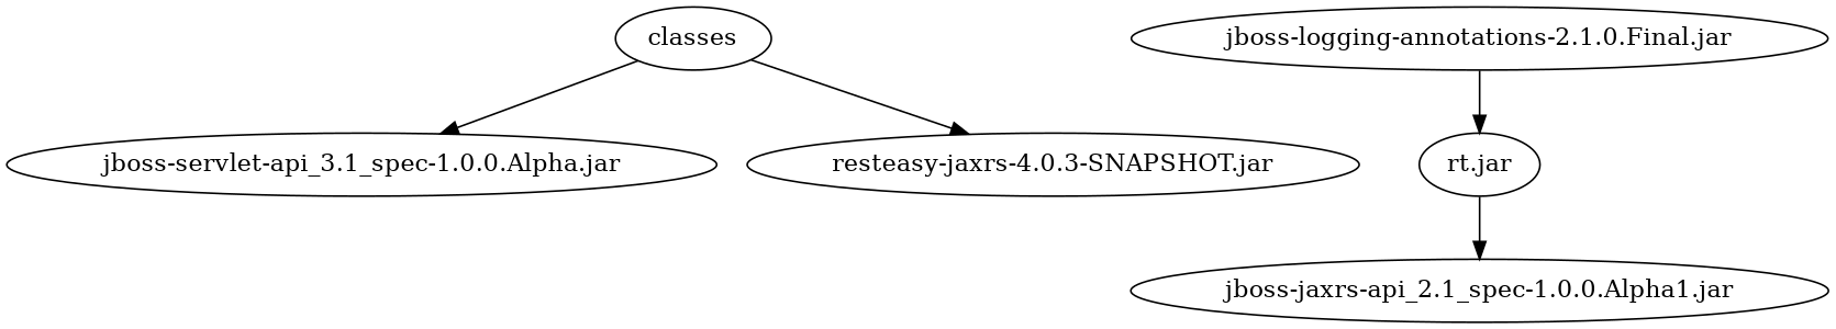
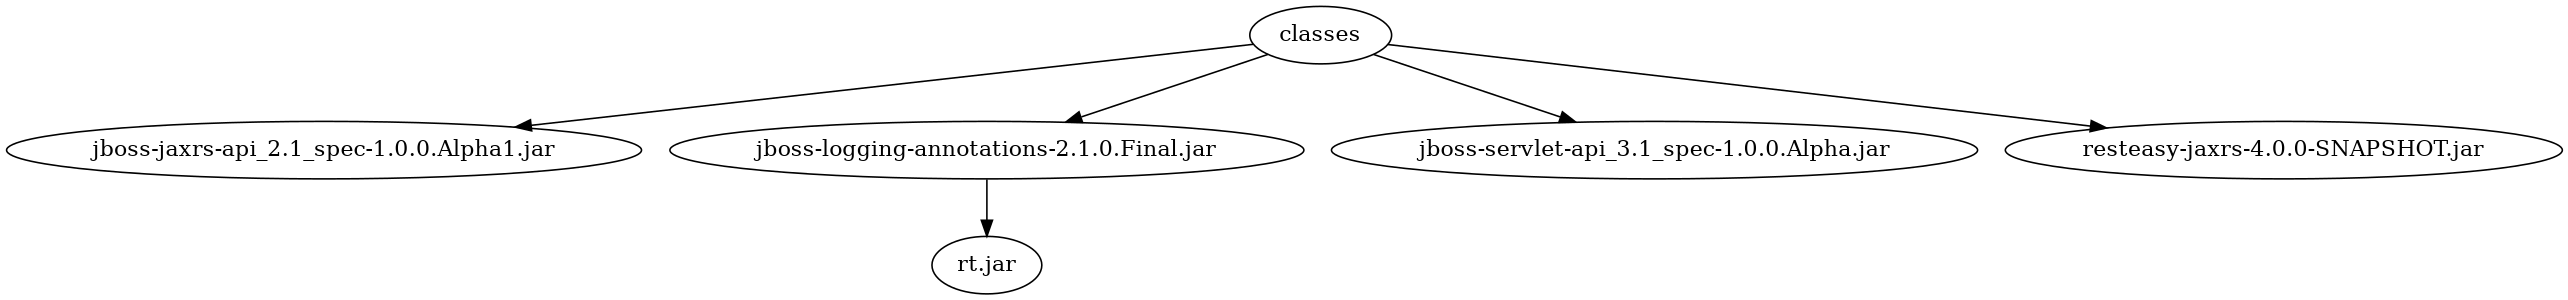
  digraph {
    classes
    "jboss-jaxrs-api_2.1_spec-1.0.0.Alpha1.jar"
    "jboss-logging-annotations-2.1.0.Final.jar"
    n4 [label="jboss-servlet-api_3.1_spec-1.0.0.Alpha.jar"]
-   "resteasy-jaxrs-4.0.0-SNAPSHOT.jar" [label="resteasy-jaxrs-4.0.3-SNAPSHOT.jar"]
+   "resteasy-jaxrs-4.0.0-SNAPSHOT.jar"
    "rt.jar"
-   "rt.jar" -> "jboss-jaxrs-api_2.1_spec-1.0.0.Alpha1.jar"
+   classes -> "jboss-jaxrs-api_2.1_spec-1.0.0.Alpha1.jar"
+   classes -> "jboss-logging-annotations-2.1.0.Final.jar"
    classes -> n4
    classes -> "resteasy-jaxrs-4.0.0-SNAPSHOT.jar"
    "jboss-logging-annotations-2.1.0.Final.jar" -> "rt.jar"
  }
